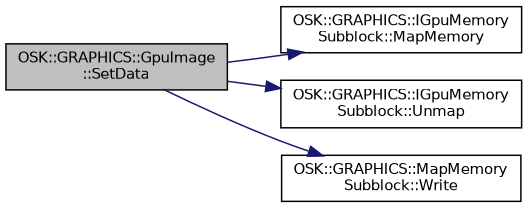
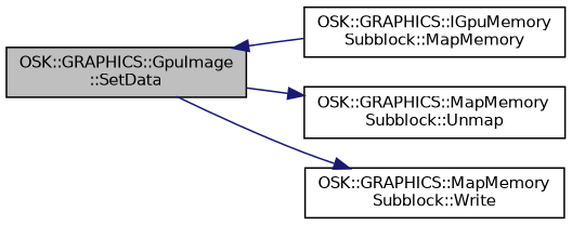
  digraph {
    rankdir=LR
    node [color=black fillcolor=white fontname=Helvetica fontsize=10 shape=record style=filled]
    edge [color=midnightblue fontname=Helvetica fontsize=10 labelfontname=Helvetica labelfontsize=10 style=solid]
    n1 [fillcolor=grey75 fontcolor=black height=0.2 label="OSK::GRAPHICS::GpuImage\l::SetData" width=0.4]
    n2 [height=0.2 label="OSK::GRAPHICS::IGpuMemory\lSubblock::MapMemory" width=0.4]
-   n3 [height=0.2 label="OSK::GRAPHICS::IGpuMemory\lSubblock::Unmap" width=0.4]
+   n3 [height=0.2 label="OSK::GRAPHICS::MapMemory\lSubblock::Unmap" width=0.4]
    n4 [height=0.2 label="OSK::GRAPHICS::MapMemory\lSubblock::Write" width=0.4]
-   n1 -> n2
+   n2 -> n1
    n1 -> n3
    n1 -> n4
  }
